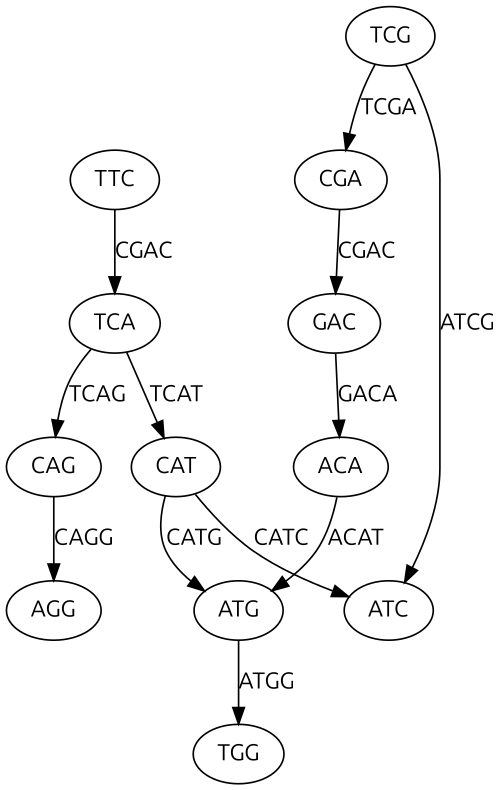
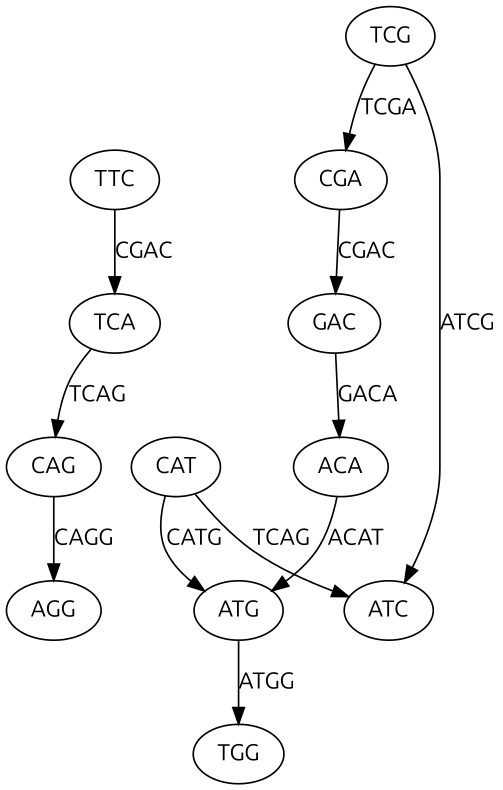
  digraph {
    fontname=Ubuntu
    node [fontname=Ubuntu]
    edge [fontname=Ubuntu]
    n1 [label=CAG]
    n2 [label=AGG]
    n3 [label=GAC]
    n4 [label=ACA]
    n5 [label=CGA]
    n6 [label=CAT]
    n7 [label=ATC]
    n8 [label=ATG]
    n9 [label=TGG]
    n10 [label=TCA]
    n11 [label=TCG]
    n12 [label=TTC]
    n1 -> n2 [label=CAGG]
    n3 -> n4 [label=GACA]
    n4 -> n8 [label=ACAT]
    n5 -> n3 [label=CGAC]
-   n6 -> n7 [label=CATC]
+   n6 -> n7 [label=TCAG]
    n6 -> n8 [label=CATG]
    n8 -> n9 [label=ATGG]
    n10 -> n1 [label=TCAG]
-   n10 -> n6 [label=TCAT]
    n11 -> n5 [label=TCGA]
    n11 -> n7 [label=ATCG]
    n12 -> n10 [label=CGAC]
  }
